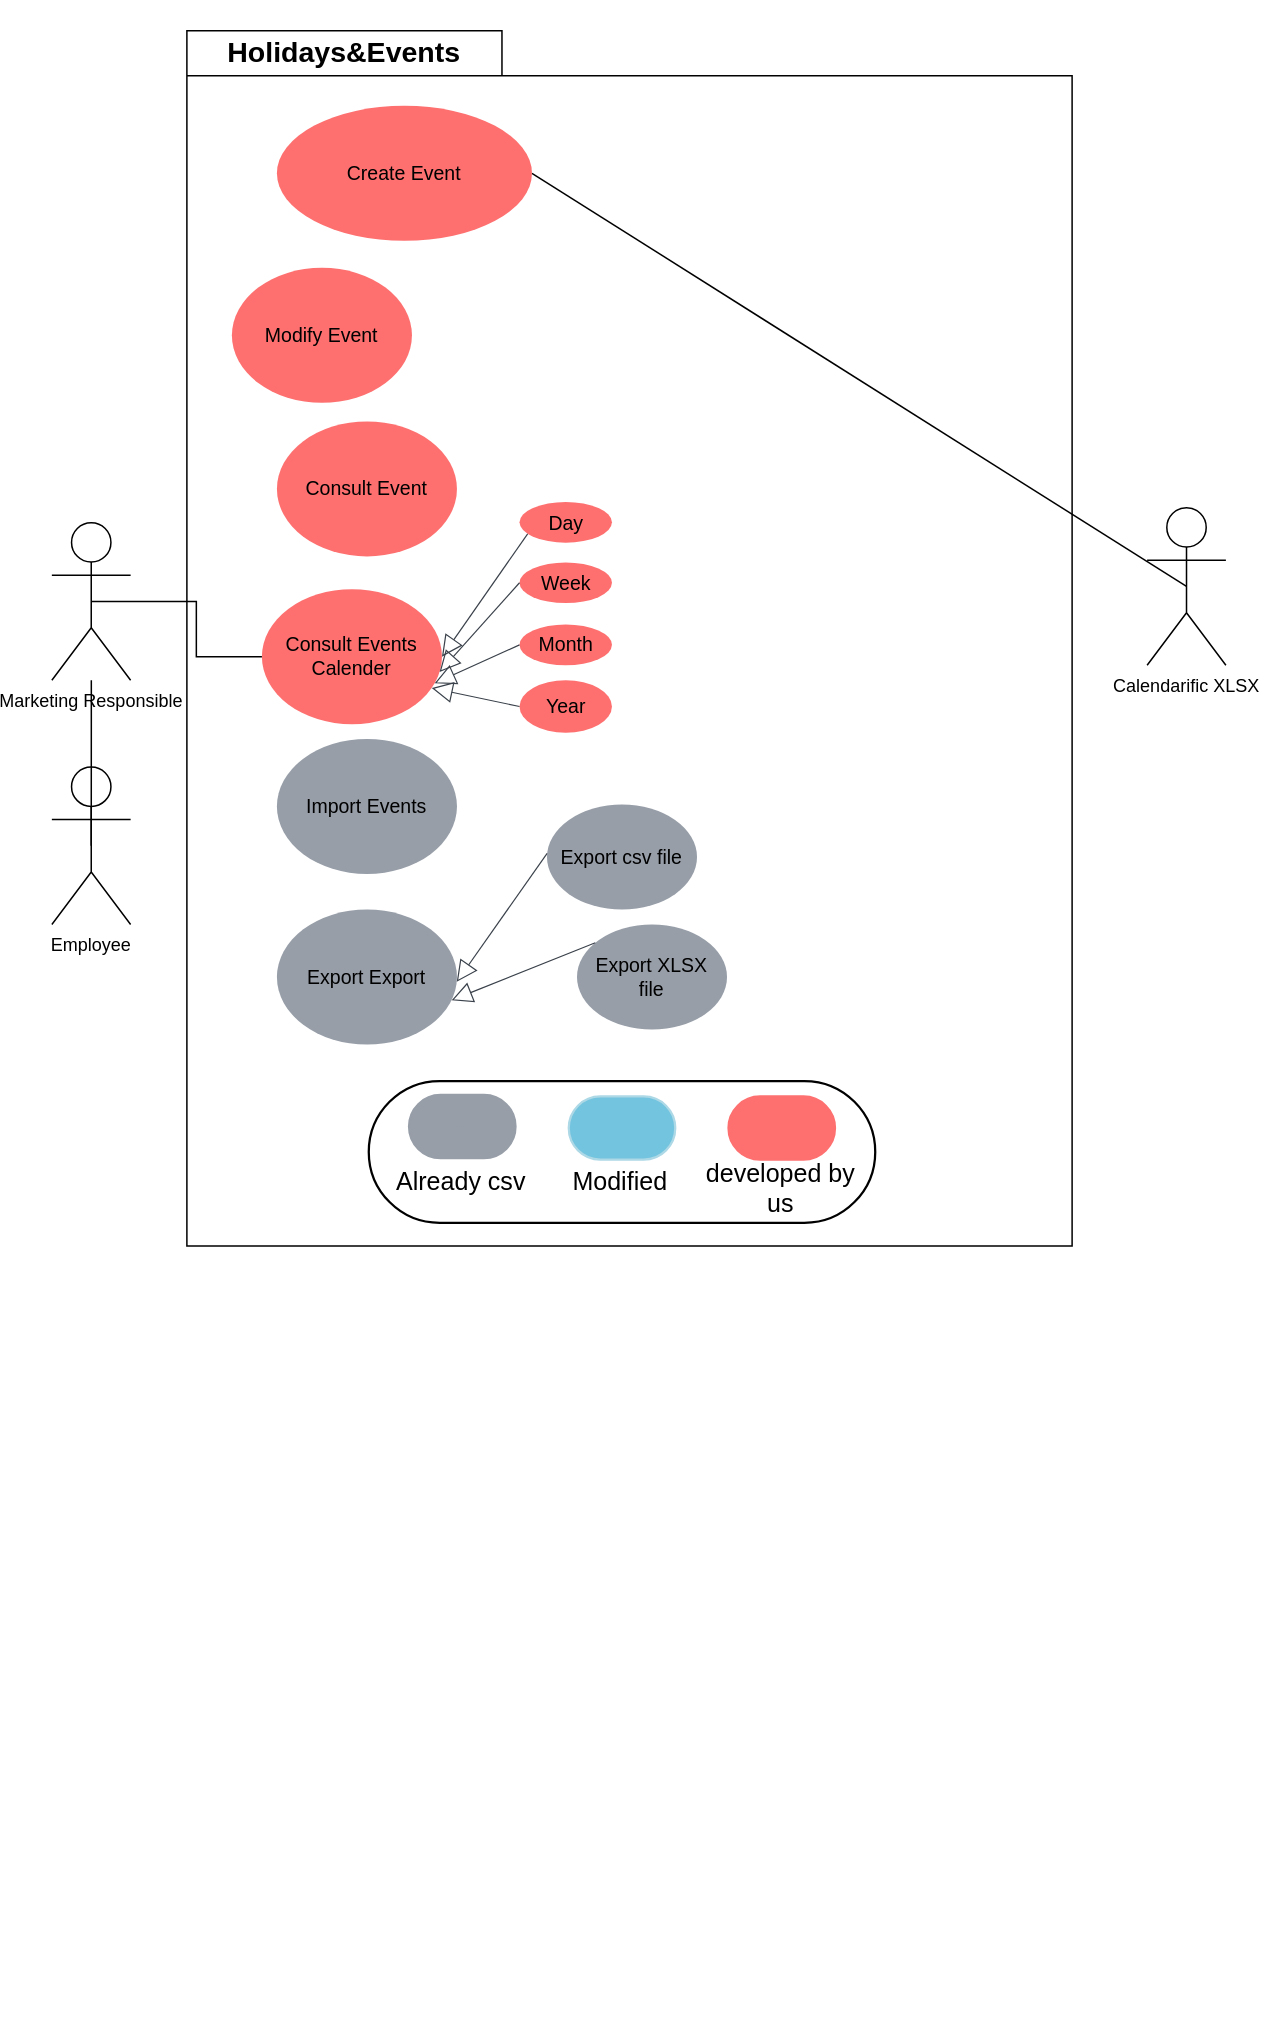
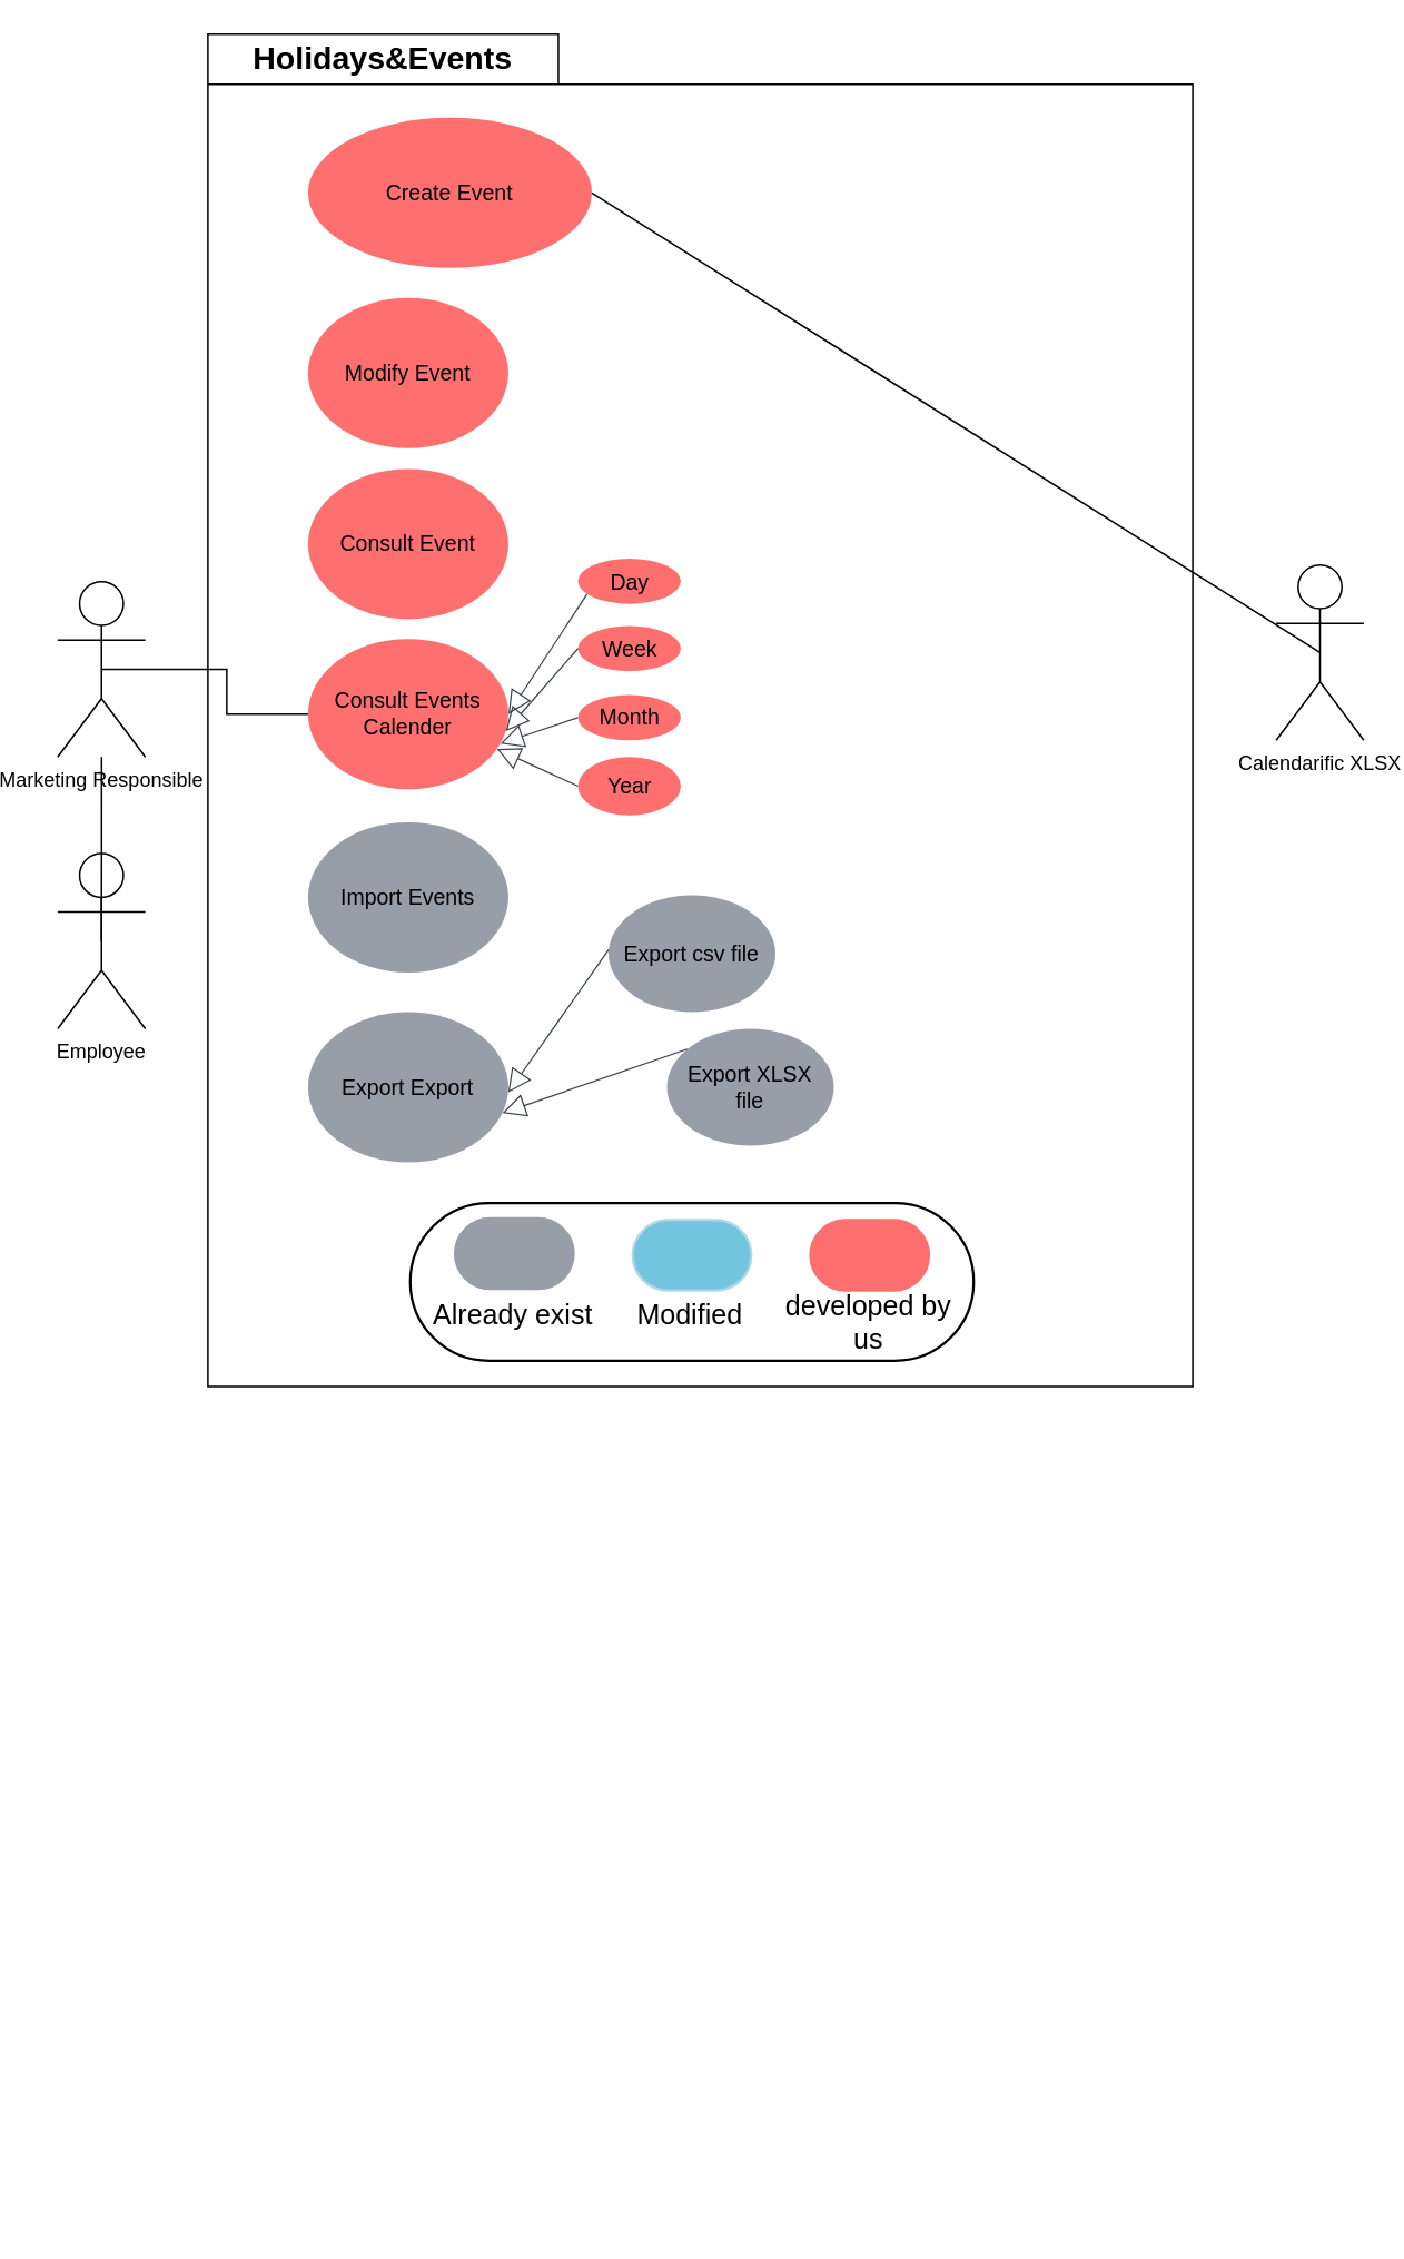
  <mxCell id="0" />
  <mxCell id="1" parent="0" />
  <mxCell id="2" value="Holidays&amp;amp;Events" style="shape=folder;fontStyle=1;tabWidth=210;tabHeight=30;tabPosition=left;html=1;boundedLbl=1;labelInHeader=1;container=0;collapsible=0;whiteSpace=wrap;fontSize=19;" vertex="1" parent="1"><mxGeometry x="110" y="20" width="590" height="810" as="geometry" /></mxCell>
  <mxCell id="3" value="" style="html=1;jettySize=18;whiteSpace=wrap;fontSize=13;strokeColor=#3a414a;strokeOpacity=100;strokeWidth=0.8;rounded=0;startArrow=none;endArrow=block;endFill=0;endSize=12;exitX=0.57;exitY=0.005;exitPerimeter=0;lucidId=EKXeJxy7TWS8;" edge="1" parent="1"><mxGeometry width="100" height="100" relative="1" as="geometry"><Array as="points" /><mxPoint x="417.427" y="1273.151" as="targetPoint" /></mxGeometry></mxCell>
  <mxCell id="4" value="" style="html=1;jettySize=18;whiteSpace=wrap;fontSize=13;strokeColor=#3a414a;strokeOpacity=100;strokeWidth=0.8;rounded=0;startArrow=none;endArrow=block;endFill=0;endSize=12;entryX=0.5;entryY=1;lucidId=QKXep6PJ_4Cc;entryDx=0;entryDy=0;" edge="1" parent="1"><mxGeometry width="100" height="100" relative="1" as="geometry"><Array as="points" /><mxPoint x="464.841" y="1330.115" as="sourcePoint" /></mxGeometry></mxCell>
  <mxCell id="5" value="" style="html=1;jettySize=18;whiteSpace=wrap;fontSize=13;strokeColor=#3a414a;strokeOpacity=100;strokeWidth=0.8;rounded=0;startArrow=none;endArrow=block;endFill=0;endSize=12;exitX=0.075;exitY=0.236;exitPerimeter=0;entryX=1;entryY=1;lucidId=ZKXeBE5Ak2jA;entryDx=0;entryDy=0;" edge="1" parent="1"><mxGeometry width="100" height="100" relative="1" as="geometry"><Array as="points" /><mxPoint x="500.689" y="1271.622" as="targetPoint" /></mxGeometry></mxCell>
  <mxCell id="6" value="Marketing Responsible" style="shape=umlActor;verticalLabelPosition=bottom;verticalAlign=top;html=1;outlineConnect=0;" vertex="1" parent="1"><mxGeometry x="20" y="347.88" width="52.5" height="105" as="geometry" /></mxCell>
  <mxCell id="7" style="rounded=0;orthogonalLoop=1;jettySize=auto;html=1;exitX=0.5;exitY=0.5;exitDx=0;exitDy=0;exitPerimeter=0;entryX=1;entryY=0.5;entryDx=0;entryDy=0;endArrow=none;startFill=0;" edge="1" parent="1" source="8" target="29"><mxGeometry relative="1" as="geometry" /></mxCell>
  <mxCell id="8" value="Calendarific XLSX" style="shape=umlActor;verticalLabelPosition=bottom;verticalAlign=top;html=1;outlineConnect=0;" vertex="1" parent="1"><mxGeometry x="750" y="337.87" width="52.5" height="105" as="geometry" /></mxCell>
  <mxCell id="9" value="Export csv file" style="html=1;overflow=block;blockSpacing=1;whiteSpace=wrap;ellipse;fontSize=13;spacing=3.8;strokeOpacity=0;fillOpacity=100;rounded=1;absoluteArcSize=1;arcSize=9;fillColor=#979ea8;strokeWidth=1.5;lucidId=2WIeNPYyiRF.;" vertex="1" parent="1"><mxGeometry x="350" y="535.712" width="100" height="70" as="geometry" /></mxCell>
- <mxCell id="10" value="Export XLSX file" style="html=1;overflow=block;blockSpacing=1;whiteSpace=wrap;ellipse;fontSize=13;spacing=3.8;strokeOpacity=0;fillOpacity=100;rounded=1;absoluteArcSize=1;arcSize=9;fillColor=#979ea8;strokeWidth=1.5;lucidId=oXIemN2lJ.WZ;" vertex="1" parent="1"><mxGeometry x="370" y="615.712" width="100" height="70" as="geometry" /></mxCell>
+ <mxCell id="10" value="Export XLSX file" style="html=1;overflow=block;blockSpacing=1;whiteSpace=wrap;ellipse;fontSize=13;spacing=3.8;strokeOpacity=0;fillOpacity=100;rounded=1;absoluteArcSize=1;arcSize=9;fillColor=#979ea8;strokeWidth=1.5;lucidId=oXIemN2lJ.WZ;" vertex="1" parent="1"><mxGeometry x="385" y="615.712" width="100" height="70" as="geometry" /></mxCell>
  <mxCell id="11" value="" style="html=1;overflow=block;blockSpacing=1;whiteSpace=wrap;fontSize=16.7;fontColor=default;spacing=3.8;strokeOpacity=100;fillOpacity=100;rounded=1;absoluteArcSize=1;arcSize=162;fillColor=#ffffff;strokeWidth=1.5;lucidId=qHtdmG4HjMHo;container=1;collapsible=0;" vertex="1" parent="1"><mxGeometry x="231.22" y="720" width="337.57" height="94.52" as="geometry" /></mxCell>
  <mxCell id="12" value="Terminator" style="html=1;overflow=block;blockSpacing=1;whiteSpace=wrap;fontSize=1;fontColor=#979ea8;spacing=3.8;strokeColor=#979ea8;strokeOpacity=100;fillOpacity=100;rounded=1;absoluteArcSize=1;arcSize=75;fillColor=#979ea8;strokeWidth=1.5;lucidId=IHtdpJWPwF3h;" vertex="1" parent="11"><mxGeometry x="26.832" y="9.274" width="70.976" height="42.123" as="geometry" /></mxCell>
  <mxCell id="13" value="" style="html=1;overflow=block;blockSpacing=1;whiteSpace=wrap;fontSize=16.7;fontColor=default;spacing=3.8;strokeColor=#fe7070;strokeOpacity=100;fillOpacity=100;rounded=1;absoluteArcSize=1;arcSize=82;fillColor=#fe7070;strokeWidth=1.5;lucidId=SHtdkWkZQMI-;" vertex="1" parent="11"><mxGeometry x="239.761" y="10.274" width="70.976" height="42.123" as="geometry" /></mxCell>
- <mxCell id="14" value="Already csv" style="html=1;overflow=block;blockSpacing=1;whiteSpace=wrap;fontSize=16.7;spacing=0;strokeOpacity=100;rounded=1;absoluteArcSize=1;arcSize=9;fillColor=none;strokeWidth=NaN;strokeColor=none;lucidId=mItdmbgDk1Mh;" vertex="1" parent="11"><mxGeometry x="8.656" y="52.397" width="106.464" height="31.849" as="geometry" /></mxCell>
+ <mxCell id="14" value="Already exist" style="html=1;overflow=block;blockSpacing=1;whiteSpace=wrap;fontSize=16.7;spacing=0;strokeOpacity=100;rounded=1;absoluteArcSize=1;arcSize=9;fillColor=none;strokeWidth=NaN;strokeColor=none;lucidId=mItdmbgDk1Mh;" vertex="1" parent="11"><mxGeometry x="8.656" y="52.397" width="106.464" height="31.849" as="geometry" /></mxCell>
  <mxCell id="15" value="Modified" style="html=1;overflow=block;blockSpacing=1;whiteSpace=wrap;fontSize=16.7;spacing=0;strokeOpacity=100;rounded=1;absoluteArcSize=1;arcSize=9;fillColor=none;strokeWidth=NaN;strokeColor=none;lucidId=NItdRnxRT0wl;" vertex="1" parent="11"><mxGeometry x="115.12" y="52.397" width="106.464" height="31.849" as="geometry" /></mxCell>
  <mxCell id="16" value="developed by us" style="html=1;overflow=block;blockSpacing=1;whiteSpace=wrap;fontSize=16.7;spacing=0;strokeOpacity=100;rounded=1;absoluteArcSize=1;arcSize=9;fillColor=none;strokeWidth=NaN;strokeColor=none;lucidId=SItdEPhbv4RO;" vertex="1" parent="11"><mxGeometry x="221.584" y="52.397" width="106.464" height="31.849" as="geometry" /></mxCell>
  <mxCell id="17" value="" style="html=1;overflow=block;blockSpacing=1;whiteSpace=wrap;fontSize=16.7;fontColor=default;spacing=3.8;strokeColor=#add8e6;strokeOpacity=100;fillOpacity=100;rounded=1;absoluteArcSize=1;arcSize=82;fillColor=#72c4df;strokeWidth=1.5;lucidId=PHtdm2O_0toL;" vertex="1" parent="11"><mxGeometry x="133.297" y="10.274" width="70.976" height="42.123" as="geometry" /></mxCell>
- <mxCell id="18" value="Consult Events Calender" style="html=1;overflow=block;blockSpacing=1;whiteSpace=wrap;ellipse;fontSize=13;spacing=3.8;strokeOpacity=0;fillOpacity=100;rounded=1;absoluteArcSize=1;arcSize=9;fillColor=#fe7070;strokeWidth=1.5;lucidId=URIeayqkK2Ya;" vertex="1" parent="1"><mxGeometry x="160" y="392.193" width="120" height="90" as="geometry" /></mxCell>
+ <mxCell id="18" value="Consult Events Calender" style="html=1;overflow=block;blockSpacing=1;whiteSpace=wrap;ellipse;fontSize=13;spacing=3.8;strokeOpacity=0;fillOpacity=100;rounded=1;absoluteArcSize=1;arcSize=9;fillColor=#fe7070;strokeWidth=1.5;lucidId=URIeayqkK2Ya;" vertex="1" parent="1"><mxGeometry x="170" y="382.193" width="120" height="90" as="geometry" /></mxCell>
  <mxCell id="19" value="Day" style="html=1;overflow=block;blockSpacing=1;whiteSpace=wrap;ellipse;fontSize=13;spacing=3.8;strokeOpacity=0;fillOpacity=100;rounded=1;absoluteArcSize=1;arcSize=9;fillColor=#fe7070;strokeWidth=1.5;lucidId=hSIeGXaizuwG;" vertex="1" parent="1"><mxGeometry x="331.7" y="334.074" width="61.6" height="27.108" as="geometry" /></mxCell>
  <mxCell id="20" value="" style="html=1;jettySize=18;whiteSpace=wrap;fontSize=13;strokeColor=#3a414a;strokeOpacity=100;strokeWidth=0.8;rounded=0;startArrow=none;endArrow=block;endFill=0;endSize=12;exitX=0.088;exitY=0.783;exitPerimeter=0;entryX=1;entryY=0.5;entryPerimeter=0;lucidId=pUIeytUv-r64;" edge="1" parent="1" source="19" target="18"><mxGeometry width="100" height="100" relative="1" as="geometry"><Array as="points" /></mxGeometry></mxCell>
  <mxCell id="21" value="Week" style="html=1;overflow=block;blockSpacing=1;whiteSpace=wrap;ellipse;fontSize=13;spacing=3.8;strokeOpacity=0;fillOpacity=100;rounded=1;absoluteArcSize=1;arcSize=9;fillColor=#fe7070;strokeWidth=1.5;lucidId=03Ie0xpv14W0;" vertex="1" parent="1"><mxGeometry x="331.7" y="374.358" width="61.6" height="27.108" as="geometry" /></mxCell>
  <mxCell id="22" value="" style="html=1;jettySize=18;whiteSpace=wrap;fontSize=13;strokeColor=#3a414a;strokeOpacity=100;strokeWidth=0.8;rounded=0;startArrow=none;endArrow=block;endFill=0;endSize=12;exitX=0;exitY=0.5;exitPerimeter=0;entryX=0.987;entryY=0.613;entryPerimeter=0;lucidId=KUIev8AdvZol;" edge="1" parent="1" source="21" target="18"><mxGeometry width="100" height="100" relative="1" as="geometry"><Array as="points" /></mxGeometry></mxCell>
  <mxCell id="23" value="Month" style="html=1;overflow=block;blockSpacing=1;whiteSpace=wrap;ellipse;fontSize=13;spacing=3.8;strokeOpacity=0;fillOpacity=100;rounded=1;absoluteArcSize=1;arcSize=9;fillColor=#fe7070;strokeWidth=1.5;lucidId=g4Ie2LoXiZa1;" vertex="1" parent="1"><mxGeometry x="331.7" y="415.758" width="61.6" height="27.108" as="geometry" /></mxCell>
  <mxCell id="24" value="" style="html=1;jettySize=18;whiteSpace=wrap;fontSize=13;strokeColor=#3a414a;strokeOpacity=100;strokeWidth=0.8;rounded=0;startArrow=none;endArrow=block;endFill=0;endSize=12;exitX=0;exitY=0.5;exitPerimeter=0;entryX=0.96;entryY=0.697;entryPerimeter=0;lucidId=C4IewfTGRhPR;" edge="1" parent="1" source="23" target="18"><mxGeometry width="100" height="100" relative="1" as="geometry"><Array as="points" /></mxGeometry></mxCell>
  <mxCell id="25" value="Year" style="html=1;overflow=block;blockSpacing=1;whiteSpace=wrap;ellipse;fontSize=13;spacing=3.8;strokeOpacity=0;fillOpacity=100;rounded=1;absoluteArcSize=1;arcSize=9;fillColor=#fe7070;strokeWidth=1.5;lucidId=q4IekS3TNCx4;" vertex="1" parent="1"><mxGeometry x="331.7" y="452.885" width="61.6" height="35" as="geometry" /></mxCell>
  <mxCell id="26" value="" style="html=1;jettySize=18;whiteSpace=wrap;fontSize=13;strokeColor=#3a414a;strokeOpacity=100;strokeWidth=0.8;rounded=0;startArrow=none;endArrow=block;endFill=0;endSize=12;exitX=0;exitY=0.5;exitPerimeter=0;entryX=0.943;entryY=0.732;entryPerimeter=0;lucidId=~UIeBte6dq6A;" edge="1" parent="1" source="25" target="18"><mxGeometry width="100" height="100" relative="1" as="geometry"><Array as="points" /></mxGeometry></mxCell>
  <mxCell id="27" value="Import Events" style="html=1;overflow=block;blockSpacing=1;whiteSpace=wrap;ellipse;fontSize=13;spacing=3.8;strokeOpacity=0;fillOpacity=100;rounded=1;absoluteArcSize=1;arcSize=9;fillColor=#979ea8;strokeWidth=1.5;lucidId=~yIeRCyaMfPm;" vertex="1" parent="1"><mxGeometry x="170" y="491.996" width="120" height="90" as="geometry" /></mxCell>
- <mxCell id="28" value="Modify Event" style="html=1;overflow=block;blockSpacing=1;whiteSpace=wrap;ellipse;fontSize=13;spacing=3.8;strokeOpacity=0;fillOpacity=100;rounded=1;absoluteArcSize=1;arcSize=9;fillColor=#fe7070;strokeWidth=1.5;lucidId=1yIeQ48BPR4-;" vertex="1" parent="1"><mxGeometry x="140" y="178.002" width="120" height="90" as="geometry" /></mxCell>
+ <mxCell id="28" value="Modify Event" style="html=1;overflow=block;blockSpacing=1;whiteSpace=wrap;ellipse;fontSize=13;spacing=3.8;strokeOpacity=0;fillOpacity=100;rounded=1;absoluteArcSize=1;arcSize=9;fillColor=#fe7070;strokeWidth=1.5;lucidId=1yIeQ48BPR4-;" vertex="1" parent="1"><mxGeometry x="170" y="178.002" width="120" height="90" as="geometry" /></mxCell>
  <mxCell id="29" value="Create Event" style="html=1;overflow=block;blockSpacing=1;whiteSpace=wrap;ellipse;fontSize=13;spacing=3.8;strokeOpacity=0;fillOpacity=100;rounded=1;absoluteArcSize=1;arcSize=9;fillColor=#fe7070;strokeWidth=1.5;lucidId=~xIeha3OeAVz;" vertex="1" parent="1"><mxGeometry x="170" y="69.999" width="170" height="90" as="geometry" /></mxCell>
  <mxCell id="30" value="Export Export" style="html=1;overflow=block;blockSpacing=1;whiteSpace=wrap;ellipse;fontSize=13;spacing=3.8;strokeOpacity=0;fillOpacity=100;rounded=1;absoluteArcSize=1;arcSize=9;fillColor=#979ea8;strokeWidth=1.5;lucidId=1VIeGqV82j3G;dashed=1;" vertex="1" parent="1"><mxGeometry x="170" y="605.713" width="120" height="90" as="geometry" /></mxCell>
  <mxCell id="31" value="" style="html=1;jettySize=18;whiteSpace=wrap;fontSize=13;strokeColor=#3a414a;strokeOpacity=100;strokeWidth=0.8;rounded=0;startArrow=none;endArrow=block;endFill=0;endSize=12;exitX=0.122;exitY=0.173;exitPerimeter=0;entryX=0.97;entryY=0.672;entryPerimeter=0;lucidId=KYIeURdQv7Vc;" edge="1" parent="1" source="10" target="30"><mxGeometry width="100" height="100" relative="1" as="geometry"><Array as="points" /></mxGeometry></mxCell>
  <mxCell id="32" value="" style="html=1;jettySize=18;whiteSpace=wrap;fontSize=13;strokeColor=#3a414a;strokeOpacity=100;strokeWidth=0.8;rounded=0;startArrow=none;endArrow=block;endFill=0;endSize=12;exitX=0.001;exitY=0.465;exitPerimeter=0;entryX=0.999;entryY=0.535;entryPerimeter=0;lucidId=GYIe1NvaI2Ca;" edge="1" parent="1" source="9" target="30"><mxGeometry width="100" height="100" relative="1" as="geometry"><Array as="points" /></mxGeometry></mxCell>
  <mxCell id="33" value="Consult Event" style="html=1;overflow=block;blockSpacing=1;whiteSpace=wrap;ellipse;fontSize=13;spacing=3.8;strokeOpacity=0;fillOpacity=100;rounded=1;absoluteArcSize=1;arcSize=9;fillColor=#fe7070;strokeWidth=1.5;lucidId=1yIeQ48BPR4-;" vertex="1" parent="1"><mxGeometry x="170" y="280.353" width="120" height="90" as="geometry" /></mxCell>
  <mxCell id="34" style="edgeStyle=orthogonalEdgeStyle;rounded=0;orthogonalLoop=1;jettySize=auto;html=1;exitX=0.5;exitY=0.5;exitDx=0;exitDy=0;exitPerimeter=0;endArrow=none;startFill=0;" edge="1" parent="1" source="6" target="18"><mxGeometry relative="1" as="geometry" /></mxCell>
  <mxCell id="35" value="Employee" style="shape=umlActor;verticalLabelPosition=bottom;verticalAlign=top;html=1;outlineConnect=0;" vertex="1" parent="1"><mxGeometry x="20" y="510.71" width="52.5" height="105" as="geometry" /></mxCell>
  <mxCell id="36" style="edgeStyle=orthogonalEdgeStyle;rounded=0;orthogonalLoop=1;jettySize=auto;html=1;exitX=0.5;exitY=0.5;exitDx=0;exitDy=0;exitPerimeter=0;endArrow=none;startFill=0;" edge="1" parent="1" source="35" target="6"><mxGeometry relative="1" as="geometry" /></mxCell>
